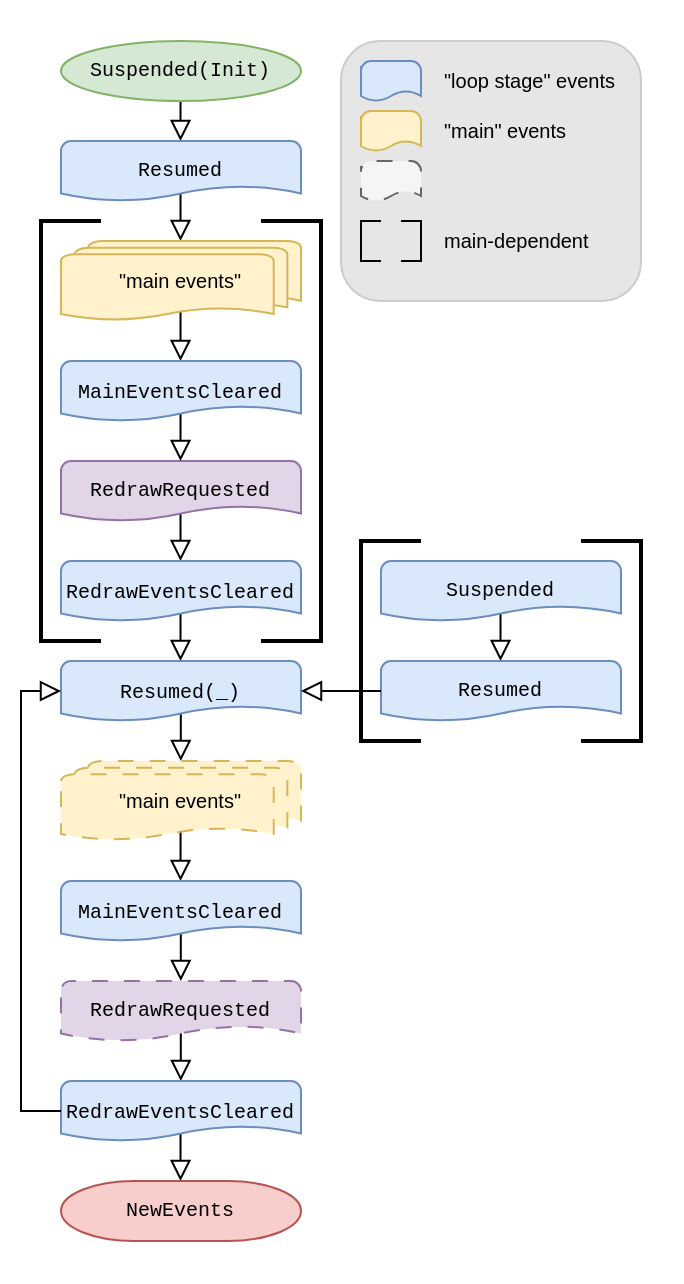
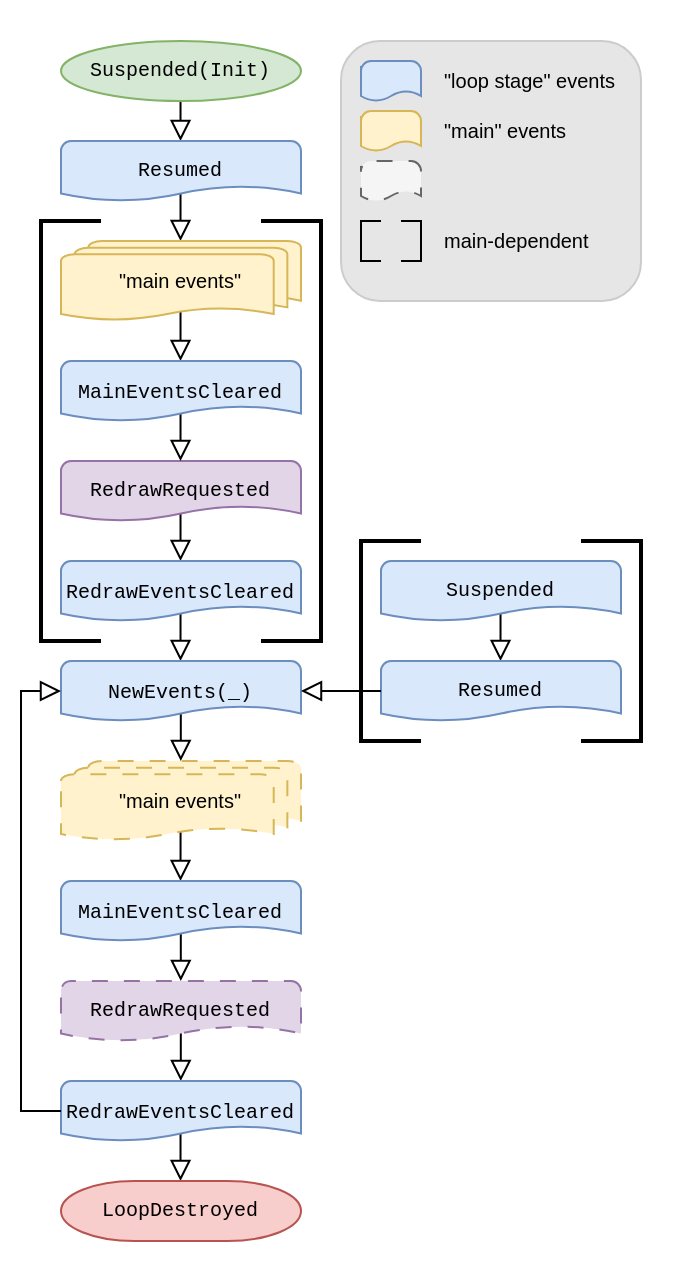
  <mxCell id="0" />
  <mxCell id="1" parent="0" />
  <mxCell id="2" value="" style="rounded=1;whiteSpace=wrap;html=1;fillColor=#E6E6E6;strokeColor=#CCCCCC;" vertex="1" parent="1"><mxGeometry x="170" y="20" width="150" height="130" as="geometry" /></mxCell>
  <mxCell id="3" value="" style="rounded=0;html=1;jettySize=auto;orthogonalLoop=1;fontSize=11;endArrow=block;endFill=0;endSize=8;strokeWidth=1;shadow=0;labelBackgroundColor=none;edgeStyle=orthogonalEdgeStyle;" edge="1" parent="1"><mxGeometry relative="1" as="geometry"><mxPoint x="249.76" y="280" as="sourcePoint" /><mxPoint x="249.76" y="330" as="targetPoint" /></mxGeometry></mxCell>
  <mxCell id="4" value="" style="rounded=0;html=1;jettySize=auto;orthogonalLoop=1;fontSize=11;endArrow=block;endFill=0;endSize=8;strokeWidth=1;shadow=0;labelBackgroundColor=none;edgeStyle=orthogonalEdgeStyle;" edge="1" parent="1"><mxGeometry relative="1" as="geometry"><mxPoint x="89.76" y="540" as="sourcePoint" /><mxPoint x="89.76" y="590" as="targetPoint" /></mxGeometry></mxCell>
  <mxCell id="5" value="" style="rounded=0;html=1;jettySize=auto;orthogonalLoop=1;fontSize=11;endArrow=block;endFill=0;endSize=8;strokeWidth=1;shadow=0;labelBackgroundColor=none;edgeStyle=orthogonalEdgeStyle;" edge="1" parent="1"><mxGeometry relative="1" as="geometry"><mxPoint x="89.76" y="130" as="sourcePoint" /><mxPoint x="89.76" y="180" as="targetPoint" /></mxGeometry></mxCell>
  <mxCell id="6" value="" style="rounded=0;html=1;jettySize=auto;orthogonalLoop=1;fontSize=11;endArrow=block;endFill=0;endSize=8;strokeWidth=1;shadow=0;labelBackgroundColor=none;edgeStyle=orthogonalEdgeStyle;" edge="1" parent="1"><mxGeometry relative="1" as="geometry"><mxPoint x="89.76" y="70" as="sourcePoint" /><mxPoint x="89.76" y="120" as="targetPoint" /></mxGeometry></mxCell>
  <mxCell id="7" value="" style="rounded=0;html=1;jettySize=auto;orthogonalLoop=1;fontSize=11;endArrow=block;endFill=0;endSize=8;strokeWidth=1;shadow=0;labelBackgroundColor=none;edgeStyle=orthogonalEdgeStyle;" edge="1" parent="1"><mxGeometry relative="1" as="geometry"><mxPoint x="89.76" y="20" as="sourcePoint" /><mxPoint x="89.76" y="70" as="targetPoint" /></mxGeometry></mxCell>
  <mxCell id="8" value="&lt;div style=&quot;font-size: 10px;&quot;&gt;&lt;font style=&quot;font-size: 10px;&quot; face=&quot;Courier New&quot;&gt;Suspended(Init)&lt;/font&gt;&lt;/div&gt;" style="strokeWidth=1;html=1;shape=mxgraph.flowchart.start_1;whiteSpace=wrap;fillColor=#d5e8d4;strokeColor=#82b366;fontSize=10;" vertex="1" parent="1"><mxGeometry x="30" y="20" width="120" height="30" as="geometry" /></mxCell>
  <mxCell id="9" value="&lt;font style=&quot;font-size: 10px;&quot; face=&quot;Courier New&quot;&gt;Resumed&lt;/font&gt;" style="strokeWidth=1;html=1;shape=mxgraph.flowchart.document2;whiteSpace=wrap;size=0.25;fillColor=#dae8fc;strokeColor=#6c8ebf;fontSize=10;" vertex="1" parent="1"><mxGeometry x="30" y="70" width="120" height="30" as="geometry" /></mxCell>
  <mxCell id="10" value="&quot;main events&quot;" style="strokeWidth=1;html=1;shape=mxgraph.flowchart.multi-document;whiteSpace=wrap;fillColor=#fff2cc;strokeColor=#d6b656;fontSize=10;" vertex="1" parent="1"><mxGeometry x="30" y="120" width="120" height="40" as="geometry" /></mxCell>
  <mxCell id="11" value="" style="rounded=0;html=1;jettySize=auto;orthogonalLoop=1;fontSize=11;endArrow=block;endFill=0;endSize=8;strokeWidth=1;shadow=0;labelBackgroundColor=none;edgeStyle=orthogonalEdgeStyle;" edge="1" parent="1"><mxGeometry relative="1" as="geometry"><mxPoint x="89.76" y="230" as="sourcePoint" /><mxPoint x="89.76" y="280" as="targetPoint" /></mxGeometry></mxCell>
  <mxCell id="12" value="&lt;font style=&quot;font-size: 10px;&quot; face=&quot;Courier New&quot;&gt;RedrawRequested&lt;/font&gt;" style="strokeWidth=1;html=1;shape=mxgraph.flowchart.document2;whiteSpace=wrap;size=0.25;fillColor=#e1d5e7;strokeColor=#9673a6;fontSize=10;" vertex="1" parent="1"><mxGeometry x="30" y="230" width="120" height="30" as="geometry" /></mxCell>
  <mxCell id="13" value="" style="rounded=0;html=1;jettySize=auto;orthogonalLoop=1;fontSize=11;endArrow=block;endFill=0;endSize=8;strokeWidth=1;shadow=0;labelBackgroundColor=none;edgeStyle=orthogonalEdgeStyle;" edge="1" parent="1"><mxGeometry relative="1" as="geometry"><mxPoint x="89.76" y="280" as="sourcePoint" /><mxPoint x="89.76" y="330" as="targetPoint" /></mxGeometry></mxCell>
  <mxCell id="14" value="&lt;font style=&quot;font-size: 11px;&quot; face=&quot;Courier New&quot;&gt;&lt;font style=&quot;font-size: 10px;&quot;&gt;RedrawEventsCleared&lt;/font&gt;&lt;/font&gt;" style="strokeWidth=1;html=1;shape=mxgraph.flowchart.document2;whiteSpace=wrap;size=0.25;fillColor=#dae8fc;strokeColor=#6c8ebf;" vertex="1" parent="1"><mxGeometry x="30" y="280" width="120" height="30" as="geometry" /></mxCell>
  <mxCell id="15" value="" style="rounded=0;html=1;jettySize=auto;orthogonalLoop=1;fontSize=11;endArrow=block;endFill=0;endSize=8;strokeWidth=1;shadow=0;labelBackgroundColor=none;edgeStyle=orthogonalEdgeStyle;" edge="1" parent="1"><mxGeometry relative="1" as="geometry"><mxPoint x="89.9" y="330" as="sourcePoint" /><mxPoint x="89.9" y="380" as="targetPoint" /></mxGeometry></mxCell>
- <mxCell id="16" value="&lt;font style=&quot;font-size: 10px;&quot; face=&quot;Courier New&quot;&gt;Resumed(_)&lt;/font&gt;" style="strokeWidth=1;html=1;shape=mxgraph.flowchart.document2;whiteSpace=wrap;size=0.25;fillColor=#dae8fc;strokeColor=#6c8ebf;" vertex="1" parent="1"><mxGeometry x="30" y="330" width="120" height="30" as="geometry" /></mxCell>
+ <mxCell id="16" value="&lt;font style=&quot;font-size: 10px;&quot; face=&quot;Courier New&quot;&gt;NewEvents(_)&lt;/font&gt;" style="strokeWidth=1;html=1;shape=mxgraph.flowchart.document2;whiteSpace=wrap;size=0.25;fillColor=#dae8fc;strokeColor=#6c8ebf;" vertex="1" parent="1"><mxGeometry x="30" y="330" width="120" height="30" as="geometry" /></mxCell>
  <mxCell id="17" value="" style="rounded=0;html=1;jettySize=auto;orthogonalLoop=1;fontSize=11;endArrow=block;endFill=0;endSize=8;strokeWidth=1;shadow=0;labelBackgroundColor=none;edgeStyle=orthogonalEdgeStyle;" edge="1" parent="1"><mxGeometry relative="1" as="geometry"><mxPoint x="89.76" y="390" as="sourcePoint" /><mxPoint x="89.76" y="440" as="targetPoint" /><Array as="points"><mxPoint x="90" y="400" /><mxPoint x="90" y="400" /></Array></mxGeometry></mxCell>
  <mxCell id="18" value="&quot;main events&quot;" style="strokeWidth=1;html=1;shape=mxgraph.flowchart.multi-document;whiteSpace=wrap;fillColor=#fff2cc;strokeColor=#d6b656;fontSize=10;dashed=1;dashPattern=8 8;" vertex="1" parent="1"><mxGeometry x="30" y="380" width="120" height="40" as="geometry" /></mxCell>
  <mxCell id="19" value="" style="rounded=0;html=1;jettySize=auto;orthogonalLoop=1;fontSize=11;endArrow=block;endFill=0;endSize=8;strokeWidth=1;shadow=0;labelBackgroundColor=none;edgeStyle=orthogonalEdgeStyle;" edge="1" parent="1"><mxGeometry relative="1" as="geometry"><mxPoint x="89.9" y="490" as="sourcePoint" /><mxPoint x="89.9" y="540" as="targetPoint" /></mxGeometry></mxCell>
  <mxCell id="20" value="&lt;font style=&quot;font-size: 10px;&quot; face=&quot;Courier New&quot;&gt;RedrawRequested&lt;/font&gt;" style="strokeWidth=1;html=1;shape=mxgraph.flowchart.document2;whiteSpace=wrap;size=0.25;fillColor=#e1d5e7;strokeColor=#9673a6;fontSize=10;dashed=1;dashPattern=8 8;" vertex="1" parent="1"><mxGeometry x="30" y="490" width="120" height="30" as="geometry" /></mxCell>
  <mxCell id="21" value="&lt;font style=&quot;font-size: 11px;&quot; face=&quot;Courier New&quot;&gt;&lt;font style=&quot;font-size: 10px;&quot;&gt;RedrawEventsCleared&lt;/font&gt;&lt;/font&gt;" style="strokeWidth=1;html=1;shape=mxgraph.flowchart.document2;whiteSpace=wrap;size=0.25;fillColor=#dae8fc;strokeColor=#6c8ebf;" vertex="1" parent="1"><mxGeometry x="30" y="540" width="120" height="30" as="geometry" /></mxCell>
  <mxCell id="22" value="" style="rounded=0;html=1;jettySize=auto;orthogonalLoop=1;fontSize=11;endArrow=block;endFill=0;endSize=8;strokeWidth=1;shadow=0;labelBackgroundColor=none;edgeStyle=orthogonalEdgeStyle;exitX=0;exitY=0.5;exitDx=0;exitDy=0;exitPerimeter=0;entryX=0;entryY=0.5;entryDx=0;entryDy=0;entryPerimeter=0;" edge="1" parent="1" source="21" target="16"><mxGeometry relative="1" as="geometry"><mxPoint x="99.9" y="690" as="sourcePoint" /><mxPoint x="99.9" y="740" as="targetPoint" /></mxGeometry></mxCell>
- <mxCell id="23" value="&lt;font face=&quot;Courier New&quot;&gt;NewEvents&lt;/font&gt;" style="strokeWidth=1;html=1;shape=mxgraph.flowchart.terminator;whiteSpace=wrap;fontSize=10;fillColor=#f8cecc;strokeColor=#b85450;" vertex="1" parent="1"><mxGeometry x="30" y="590" width="120" height="30" as="geometry" /></mxCell>
+ <mxCell id="23" value="&lt;font face=&quot;Courier New&quot;&gt;LoopDestroyed&lt;/font&gt;" style="strokeWidth=1;html=1;shape=mxgraph.flowchart.terminator;whiteSpace=wrap;fontSize=10;fillColor=#f8cecc;strokeColor=#b85450;" vertex="1" parent="1"><mxGeometry x="30" y="590" width="120" height="30" as="geometry" /></mxCell>
  <mxCell id="24" value="&lt;font style=&quot;font-size: 10px;&quot; face=&quot;Courier New&quot;&gt;Resumed&lt;/font&gt;" style="strokeWidth=1;html=1;shape=mxgraph.flowchart.document2;whiteSpace=wrap;size=0.25;fillColor=#dae8fc;strokeColor=#6c8ebf;fontSize=10;" vertex="1" parent="1"><mxGeometry x="190" y="330" width="120" height="30" as="geometry" /></mxCell>
  <mxCell id="25" value="&lt;font face=&quot;Courier New&quot;&gt;Suspended&lt;/font&gt;" style="strokeWidth=1;html=1;shape=mxgraph.flowchart.document2;whiteSpace=wrap;size=0.25;fillColor=#dae8fc;strokeColor=#6c8ebf;fontSize=10;" vertex="1" parent="1"><mxGeometry x="190" y="280" width="120" height="30" as="geometry" /></mxCell>
  <mxCell id="26" value="" style="rounded=0;html=1;jettySize=auto;orthogonalLoop=1;fontSize=11;endArrow=block;endFill=0;endSize=8;strokeWidth=1;shadow=0;labelBackgroundColor=none;edgeStyle=orthogonalEdgeStyle;exitX=0;exitY=0.5;exitDx=0;exitDy=0;exitPerimeter=0;entryX=1;entryY=0.5;entryDx=0;entryDy=0;entryPerimeter=0;" edge="1" parent="1" source="24" target="16"><mxGeometry relative="1" as="geometry"><mxPoint x="259.76" y="290" as="sourcePoint" /><mxPoint x="259.76" y="340" as="targetPoint" /></mxGeometry></mxCell>
  <mxCell id="27" value="" style="strokeWidth=2;html=1;shape=mxgraph.flowchart.annotation_1;align=left;pointerEvents=1;" vertex="1" parent="1"><mxGeometry x="20" y="110" width="30" height="210" as="geometry" /></mxCell>
  <mxCell id="28" value="" style="strokeWidth=2;html=1;shape=mxgraph.flowchart.annotation_1;align=left;pointerEvents=1;direction=west;" vertex="1" parent="1"><mxGeometry x="130" y="110" width="30" height="210" as="geometry" /></mxCell>
  <mxCell id="29" value="" style="rounded=0;html=1;jettySize=auto;orthogonalLoop=1;fontSize=11;endArrow=block;endFill=0;endSize=8;strokeWidth=1;shadow=0;labelBackgroundColor=none;edgeStyle=orthogonalEdgeStyle;" edge="1" parent="1"><mxGeometry relative="1" as="geometry"><mxPoint x="89.76" y="180" as="sourcePoint" /><mxPoint x="89.76" y="230" as="targetPoint" /><Array as="points"><mxPoint x="90" y="180" /><mxPoint x="90" y="180" /></Array></mxGeometry></mxCell>
  <mxCell id="30" value="&lt;font style=&quot;font-size: 11px;&quot; face=&quot;Courier New&quot;&gt;&lt;font style=&quot;font-size: 10px;&quot;&gt;MainEventsCleared&lt;/font&gt;&lt;/font&gt;" style="strokeWidth=1;html=1;shape=mxgraph.flowchart.document2;whiteSpace=wrap;size=0.25;fillColor=#dae8fc;strokeColor=#6c8ebf;" vertex="1" parent="1"><mxGeometry x="30" y="180" width="120" height="30" as="geometry" /></mxCell>
  <mxCell id="31" value="" style="rounded=0;html=1;jettySize=auto;orthogonalLoop=1;fontSize=11;endArrow=block;endFill=0;endSize=8;strokeWidth=1;shadow=0;labelBackgroundColor=none;edgeStyle=orthogonalEdgeStyle;" edge="1" parent="1"><mxGeometry relative="1" as="geometry"><mxPoint x="89.9" y="440" as="sourcePoint" /><mxPoint x="89.9" y="490" as="targetPoint" /></mxGeometry></mxCell>
  <mxCell id="32" value="&lt;font style=&quot;font-size: 11px;&quot; face=&quot;Courier New&quot;&gt;&lt;font style=&quot;font-size: 10px;&quot;&gt;MainEventsCleared&lt;/font&gt;&lt;/font&gt;" style="strokeWidth=1;html=1;shape=mxgraph.flowchart.document2;whiteSpace=wrap;size=0.25;fillColor=#dae8fc;strokeColor=#6c8ebf;" vertex="1" parent="1"><mxGeometry x="30" y="440" width="120" height="30" as="geometry" /></mxCell>
  <mxCell id="33" value="" style="strokeWidth=1;html=1;shape=mxgraph.flowchart.document2;whiteSpace=wrap;size=0.25;fillColor=#dae8fc;strokeColor=#6c8ebf;" vertex="1" parent="1"><mxGeometry x="180" y="30" width="30" height="20" as="geometry" /></mxCell>
  <mxCell id="34" value="" style="strokeWidth=1;html=1;shape=mxgraph.flowchart.document2;whiteSpace=wrap;size=0.25;fillColor=#fff2cc;strokeColor=#d6b656;" vertex="1" parent="1"><mxGeometry x="180" y="55" width="30" height="20" as="geometry" /></mxCell>
  <mxCell id="35" value="" style="strokeWidth=1;html=1;shape=mxgraph.flowchart.document2;whiteSpace=wrap;size=0.25;fillColor=#f5f5f5;strokeColor=#666666;fontColor=#333333;dashed=1;dashPattern=8 8;" vertex="1" parent="1"><mxGeometry x="180" y="80" width="30" height="20" as="geometry" /></mxCell>
  <mxCell id="36" value="&lt;font style=&quot;font-size: 10px;&quot;&gt;&lt;font style=&quot;font-size: 10px;&quot;&gt;&quot;loop stage&quot; events&lt;br style=&quot;font-size: 10px;&quot;&gt;&lt;/font&gt;&lt;/font&gt;" style="text;html=1;strokeColor=none;fillColor=none;align=left;verticalAlign=middle;whiteSpace=wrap;rounded=0;fontSize=10;" vertex="1" parent="1"><mxGeometry x="220" y="30" width="100" height="20" as="geometry" /></mxCell>
  <mxCell id="37" value="&lt;font style=&quot;font-size: 10px;&quot;&gt;&quot;main&quot; events&lt;font style=&quot;font-size: 10px;&quot;&gt;&lt;font style=&quot;font-size: 10px;&quot;&gt;&lt;br&gt;&lt;/font&gt;&lt;/font&gt;&lt;/font&gt;" style="text;html=1;strokeColor=none;fillColor=none;align=left;verticalAlign=middle;whiteSpace=wrap;rounded=0;" vertex="1" parent="1"><mxGeometry x="220" y="55" width="100" height="20" as="geometry" /></mxCell>
  <mxCell id="38" value="" style="strokeWidth=1;html=1;shape=mxgraph.flowchart.annotation_1;align=left;pointerEvents=1;" vertex="1" parent="1"><mxGeometry x="180" y="110" width="10" height="20" as="geometry" /></mxCell>
  <mxCell id="39" value="" style="strokeWidth=1;html=1;shape=mxgraph.flowchart.annotation_1;align=left;pointerEvents=1;direction=west;" vertex="1" parent="1"><mxGeometry x="200" y="110" width="10" height="20" as="geometry" /></mxCell>
  <mxCell id="40" value="main-dependent&lt;font style=&quot;font-size: 10px;&quot;&gt;&lt;font style=&quot;font-size: 10px;&quot;&gt;&lt;font style=&quot;font-size: 10px;&quot;&gt;&lt;br style=&quot;font-size: 10px;&quot;&gt;&lt;/font&gt;&lt;/font&gt;&lt;/font&gt;" style="text;html=1;strokeColor=none;fillColor=none;align=left;verticalAlign=middle;whiteSpace=wrap;rounded=0;fontSize=10;" vertex="1" parent="1"><mxGeometry x="220" y="110" width="90" height="20" as="geometry" /></mxCell>
  <mxCell id="41" value="" style="strokeWidth=2;html=1;shape=mxgraph.flowchart.annotation_1;align=left;pointerEvents=1;" vertex="1" parent="1"><mxGeometry x="180" y="270" width="30" height="100" as="geometry" /></mxCell>
  <mxCell id="42" value="" style="strokeWidth=2;html=1;shape=mxgraph.flowchart.annotation_1;align=left;pointerEvents=1;direction=west;" vertex="1" parent="1"><mxGeometry x="290" y="270" width="30" height="100" as="geometry" /></mxCell>
